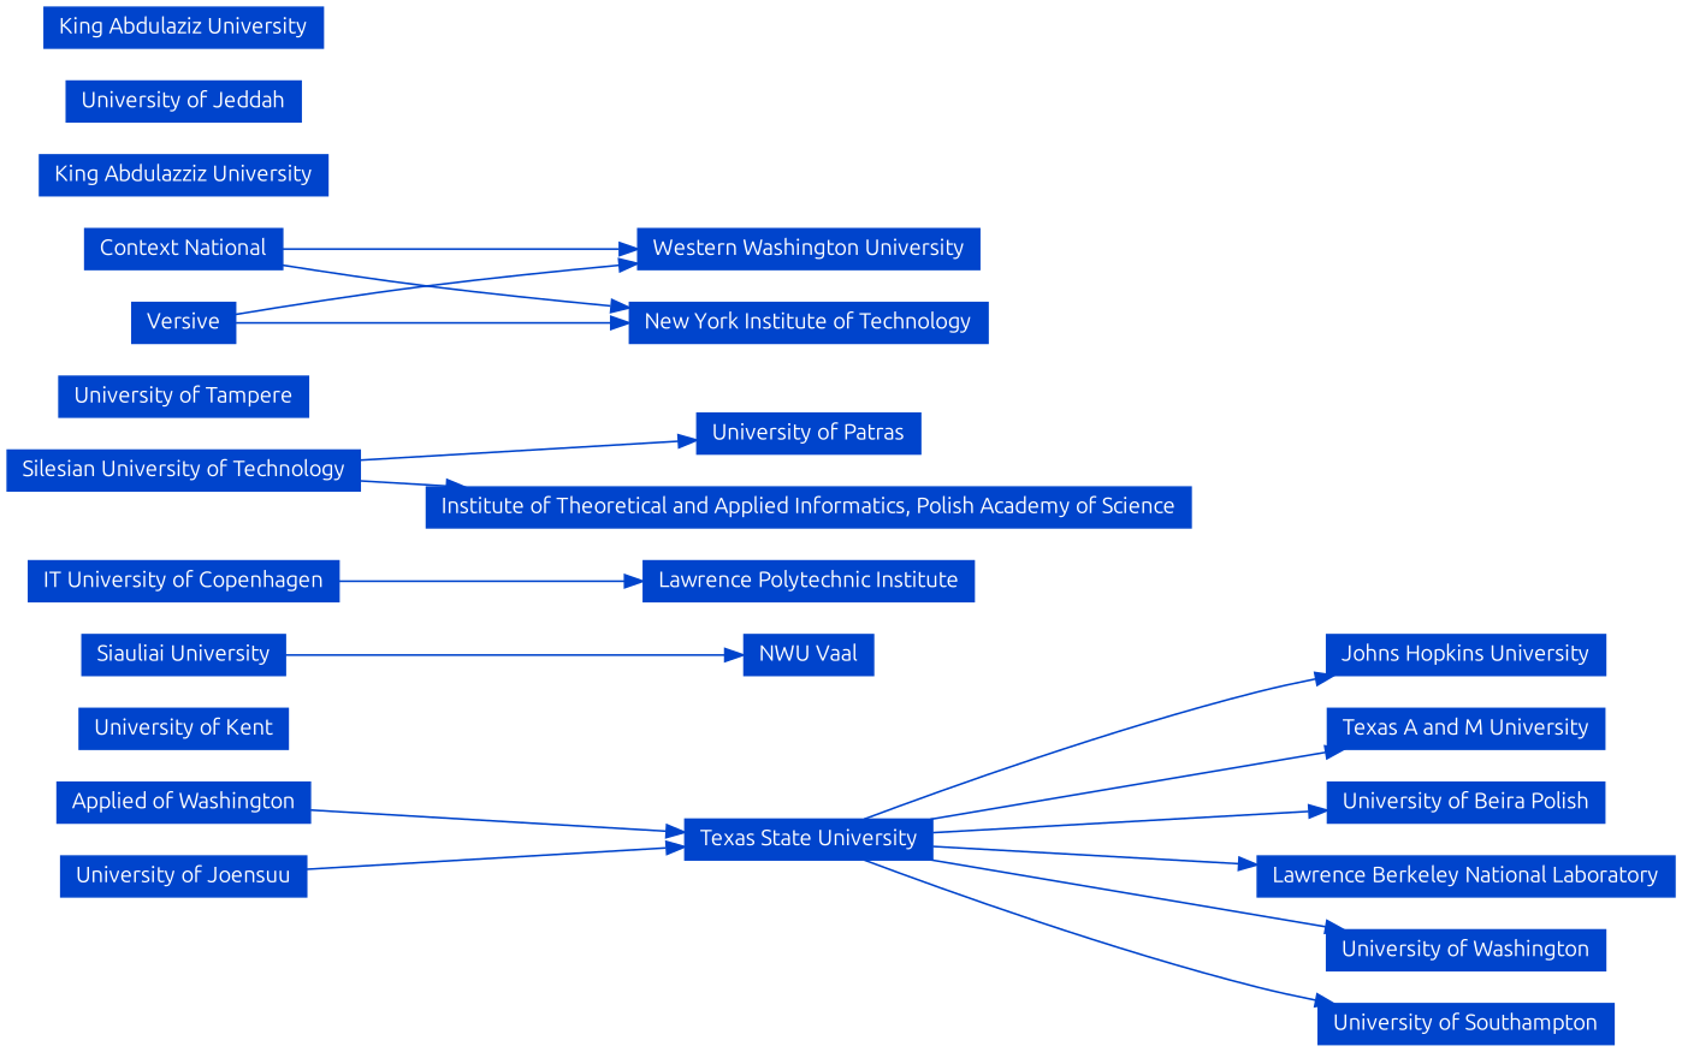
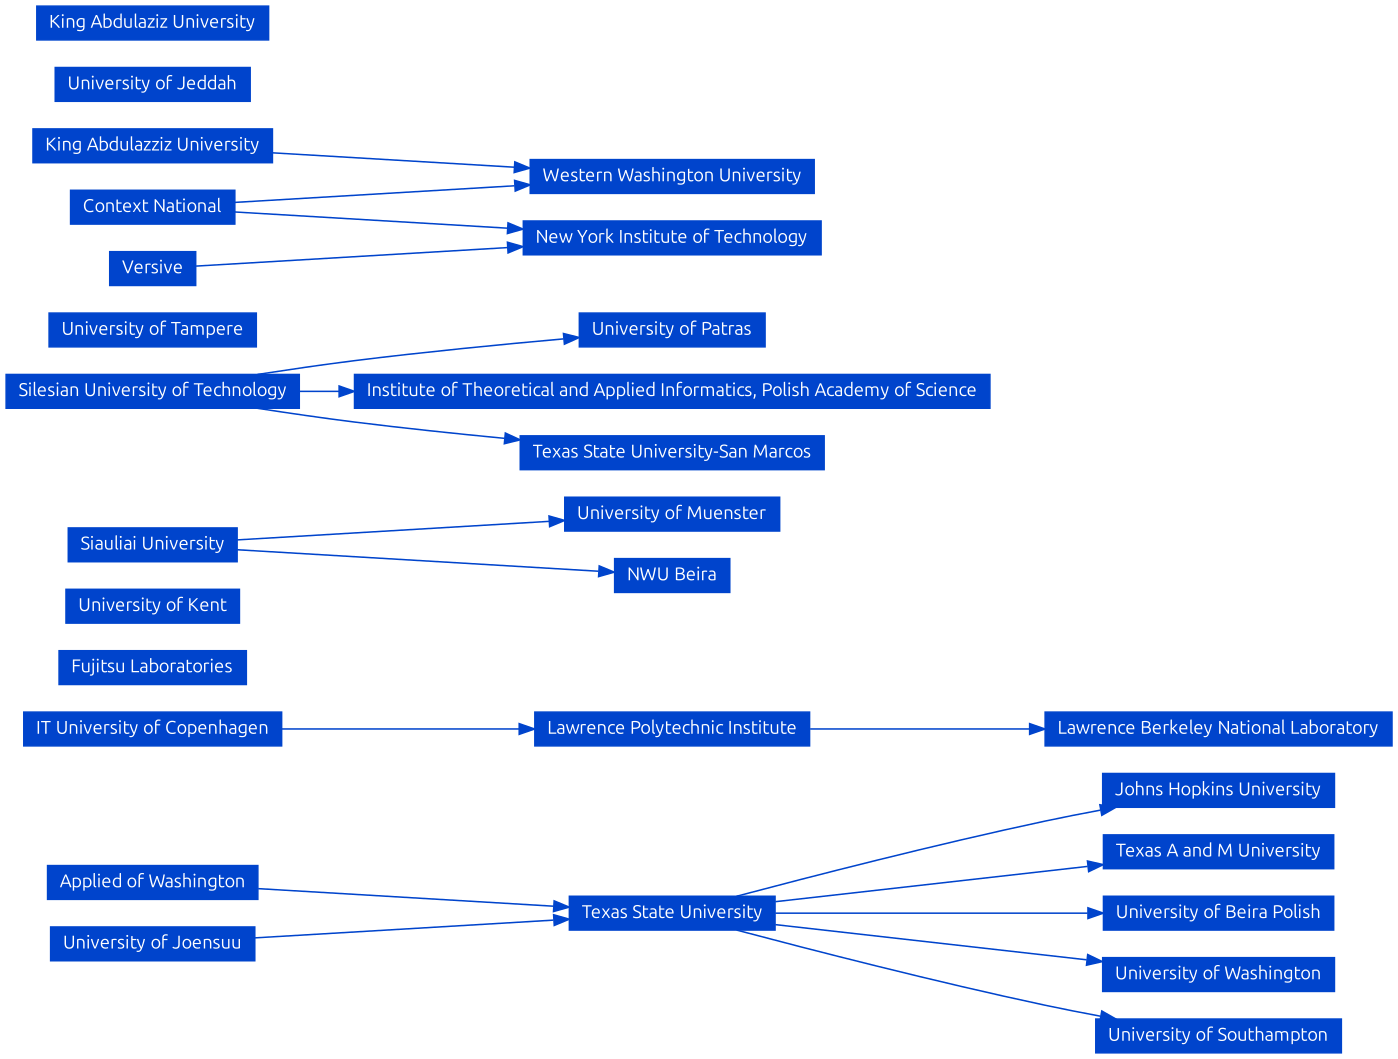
  strict digraph {
    fontname=Ubuntu
    rankdir=LR
    node [color="#0044CC" fontcolor="#FFFFFF" fontname=Ubuntu fontsize=12 shape=rectangle style=filled]
    edge [color="#0044CC" fontcolor="#FFFFFF" fontname=Ubuntu]
    n1 [height=0.30556 label="Applied of Washington" width=1.8194]
    "Texas State University" [height=0.30556 width=1.6389]
    "Johns Hopkins University" [height=0.30556 width=1.8194]
    "Texas A and M University" [height=0.30556 width=1.8889]
    n5 [height=0.30556 label="University of Beira Polish" width=1.9028]
    "Lawrence Berkeley National Laboratory" [height=0.30556 width=2.7778]
    "University of Washington" [height=0.30556 width=1.8056]
    "University of Southampton" [height=0.30556 width=1.9028]
+   "Fujitsu Laboratories" [height=0.30556 width=1.4861]
    "University of Kent" [height=0.30556 width=1.375]
    "University of Joensuu" [height=0.30556 width=1.5694]
    "Siauliai University" [height=0.30556 width=1.3333]
-   "NWU Vaal" [height=0.30556 width=0.95833]
+   "University of Muenster" [height=0.30556 width=1.6528]
+   "NWU Vaal" [height=0.30556 width=0.95833 label="NWU Beira"]
    "IT University of Copenhagen" [height=0.30556 width=2.0417]
    n16 [height=0.30556 label="Lawrence Polytechnic Institute" width=2.1944]
    "Silesian University of Technology" [height=0.30556 width=2.3056]
    "University of Patras" [height=0.30556 width=1.4583]
    "Institute of Theoretical and Applied Informatics, Polish Academy of Science" [height=0.30556 width=4.9861]
+   "Texas State University-San Marcos" [height=0.30556 width=2.4722]
    "University of Tampere" [height=0.30556 width=1.625]
    n22 [height=0.30556 label="Context National" width=1.3194]
    "Western Washington University" [height=0.30556 width=2.2083]
    "New York Institute of Technology" [height=0.30556 width=2.3889]
    Versive [height=0.30556 width=0.75]
    "King Abdulazziz University" [height=0.30556 width=1.9167]
    "University of Jeddah" [height=0.30556 width=1.5139]
    "King Abdulaziz University" [height=0.30556 width=1.8611]
    n1 -> "Texas State University" [height=0.3]
    "Texas State University" -> "Johns Hopkins University" [height=0.3]
    "Texas State University" -> "Texas A and M University" [height=0.3]
    "Texas State University" -> n5 [height=0.3]
-   "Texas State University" -> "Lawrence Berkeley National Laboratory" [height=0.3]
+   n16 -> "Lawrence Berkeley National Laboratory" [height=0.3]
    "Texas State University" -> "University of Washington" [height=0.3]
    "Texas State University" -> "University of Southampton" [height=0.3]
    "University of Joensuu" -> "Texas State University" [height=0.3]
+   "Siauliai University" -> "University of Muenster" [height=0.3]
    "Siauliai University" -> "NWU Vaal" [height=0.3]
    "IT University of Copenhagen" -> n16 [height=0.3]
    "Silesian University of Technology" -> "University of Patras" [height=0.3]
    "Silesian University of Technology" -> "Institute of Theoretical and Applied Informatics, Polish Academy of Science" [height=0.3]
+   "Silesian University of Technology" -> "Texas State University-San Marcos" [height=0.3]
    n22 -> "Western Washington University" [height=0.3]
    n22 -> "New York Institute of Technology" [height=0.3]
-   Versive -> "Western Washington University" [height=0.3]
+   "King Abdulazziz University" -> "Western Washington University" [height=0.3]
    Versive -> "New York Institute of Technology" [height=0.3]
  }
